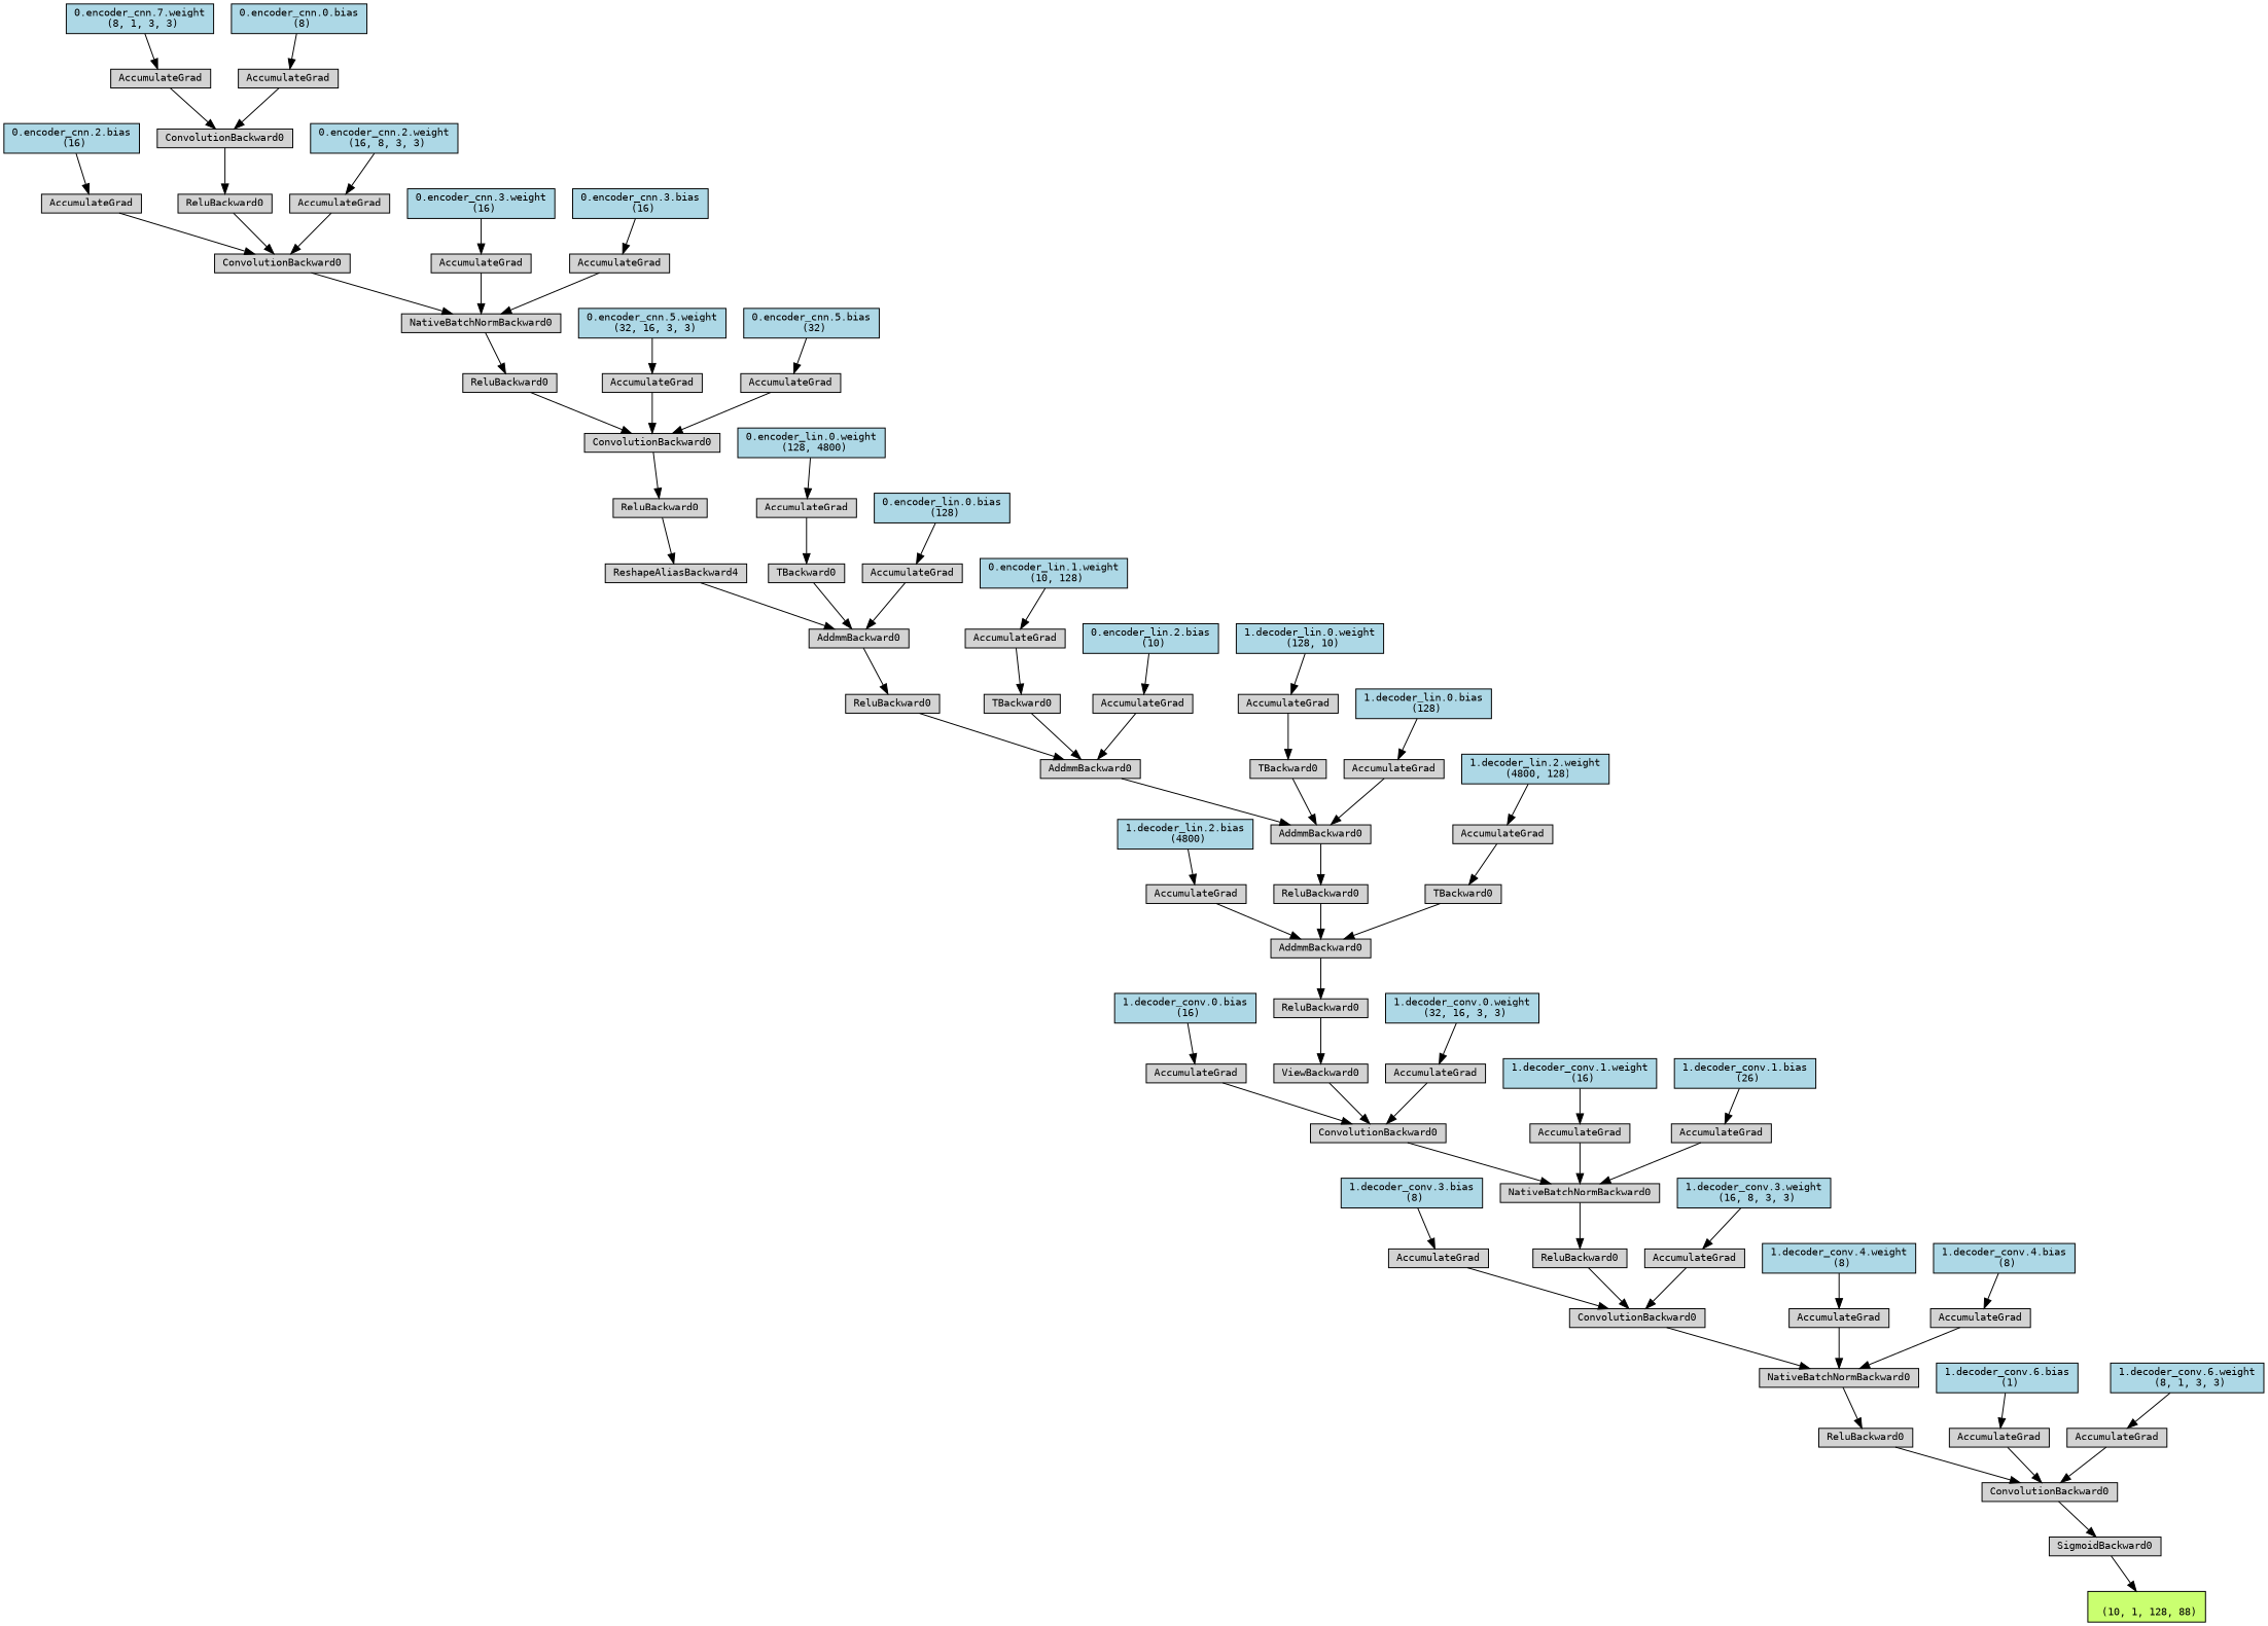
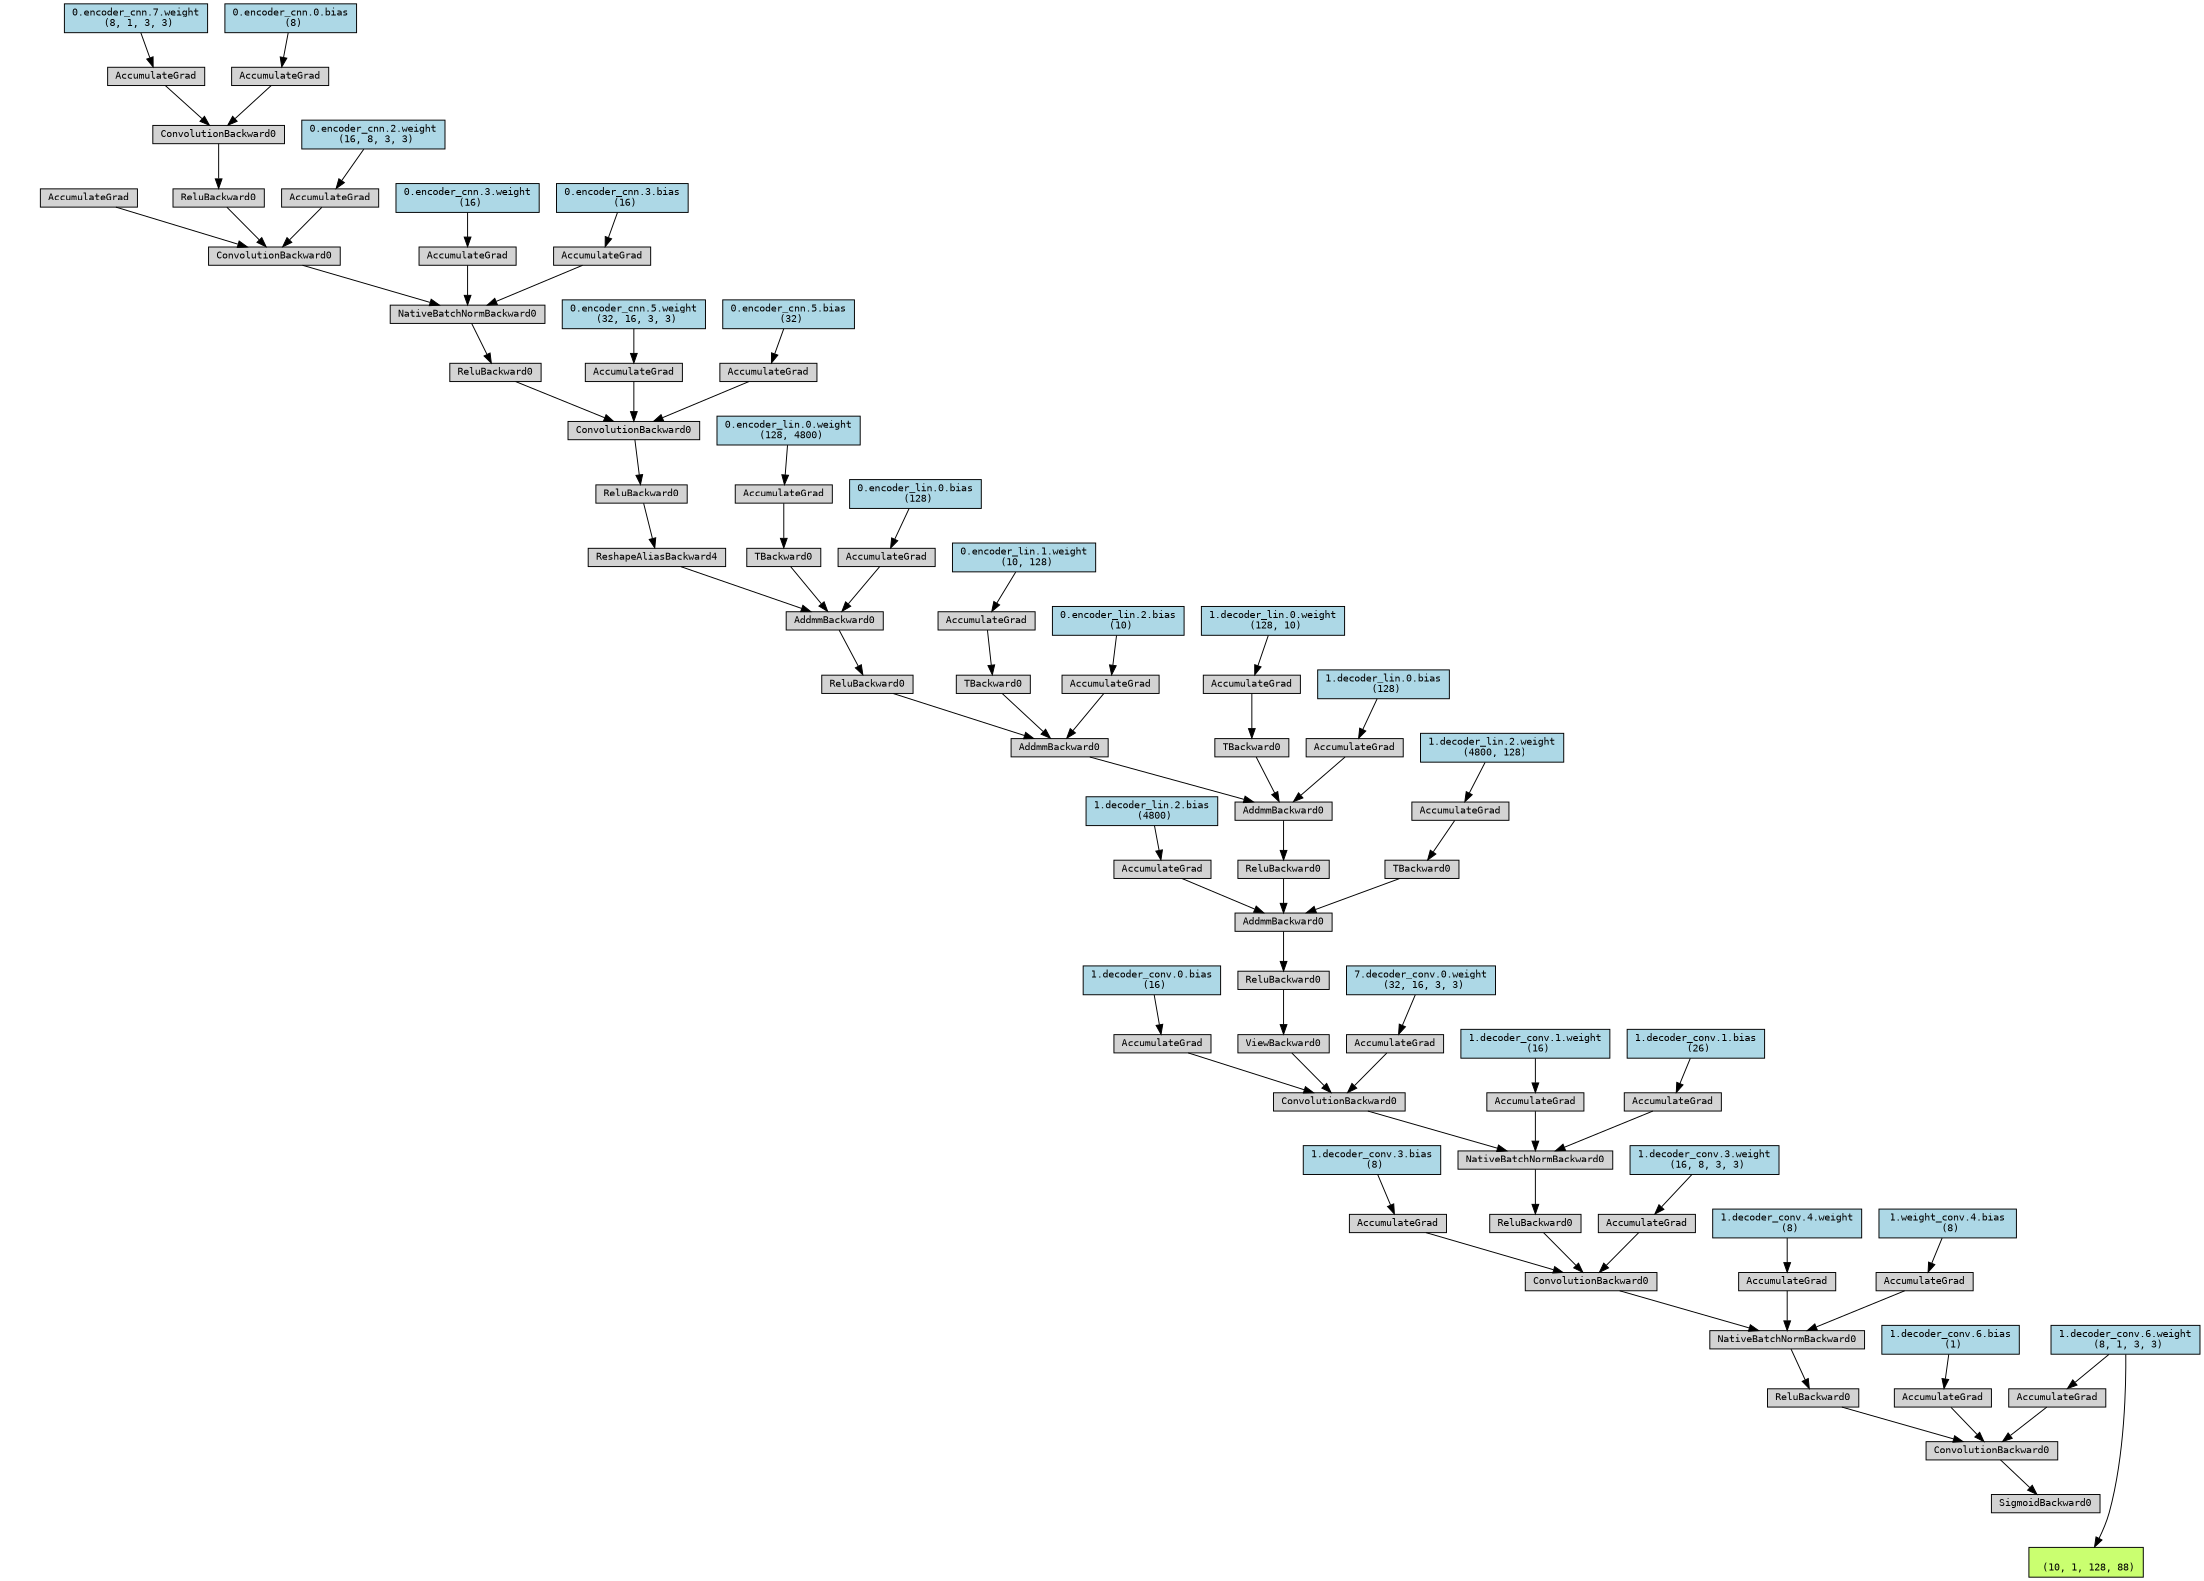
  digraph {
    node [align=left fontname=monospace fontsize=10 ranksep=0.1 shape=box style=filled]
    n1 [fillcolor=darkolivegreen1 height=0.2 label="\n (10, 1, 128, 88)"]
    n2 [height=0.2 label=SigmoidBackward0]
    n3 [height=0.2 label=ConvolutionBackward0]
    n4 [height=0.2 label=ReluBackward0]
    n5 [height=0.2 label=NativeBatchNormBackward0]
    n6 [height=0.2 label=ConvolutionBackward0]
    n7 [height=0.2 label=ReluBackward0]
    n8 [height=0.2 label=NativeBatchNormBackward0]
    n9 [height=0.2 label=ConvolutionBackward0]
    n10 [height=0.2 label=ViewBackward0]
    n11 [height=0.2 label=ReluBackward0]
    n12 [height=0.2 label=AddmmBackward0]
    n13 [height=0.2 label=AccumulateGrad]
    n14 [fillcolor=lightblue height=0.2 label="1.decoder_lin.2.bias\n (4800)"]
    n15 [height=0.2 label=ReluBackward0]
    n16 [height=0.2 label=AddmmBackward0]
    n17 [height=0.2 label=AccumulateGrad]
    n18 [fillcolor=lightblue height=0.2 label="1.decoder_lin.0.bias\n (128)"]
    n19 [height=0.2 label=AddmmBackward0]
    n20 [height=0.2 label=AccumulateGrad]
    n21 [fillcolor=lightblue height=0.2 label="0.encoder_lin.2.bias\n (10)"]
    n22 [height=0.2 label=ReluBackward0]
    n23 [height=0.2 label=AddmmBackward0]
    n24 [height=0.2 label=AccumulateGrad]
    n25 [fillcolor=lightblue height=0.2 label="0.encoder_lin.0.bias\n (128)"]
    n26 [height=0.2 label=ReshapeAliasBackward4]
    n27 [height=0.2 label=ReluBackward0]
    n28 [height=0.2 label=ConvolutionBackward0]
    n29 [height=0.2 label=ReluBackward0]
    n30 [height=0.2 label=NativeBatchNormBackward0]
    n31 [height=0.2 label=ConvolutionBackward0]
    n32 [height=0.2 label=ReluBackward0]
    n33 [height=0.2 label=ConvolutionBackward0]
    n34 [height=0.2 label=AccumulateGrad]
    n35 [fillcolor=lightblue height=0.2 label="0.encoder_cnn.7.weight\n (8, 1, 3, 3)"]
    n36 [height=0.2 label=AccumulateGrad]
    n37 [fillcolor=lightblue height=0.2 label="0.encoder_cnn.0.bias\n (8)"]
    n38 [height=0.2 label=AccumulateGrad]
    n39 [fillcolor=lightblue height=0.2 label="0.encoder_cnn.2.weight\n (16, 8, 3, 3)"]
    n40 [height=0.2 label=AccumulateGrad]
-   n41 [fillcolor=lightblue height=0.2 label="0.encoder_cnn.2.bias\n (16)"]
    n42 [height=0.2 label=AccumulateGrad]
    n43 [fillcolor=lightblue height=0.2 label="0.encoder_cnn.3.weight\n (16)"]
    n44 [height=0.2 label=AccumulateGrad]
    n45 [fillcolor=lightblue height=0.2 label="0.encoder_cnn.3.bias\n (16)"]
    n46 [height=0.2 label=AccumulateGrad]
    n47 [fillcolor=lightblue height=0.2 label="0.encoder_cnn.5.weight\n (32, 16, 3, 3)"]
    n48 [height=0.2 label=AccumulateGrad]
    n49 [fillcolor=lightblue height=0.2 label="0.encoder_cnn.5.bias\n (32)"]
    n50 [height=0.2 label=TBackward0]
    n51 [height=0.2 label=AccumulateGrad]
    n52 [fillcolor=lightblue height=0.2 label="0.encoder_lin.0.weight\n (128, 4800)"]
    n53 [height=0.2 label=TBackward0]
    n54 [height=0.2 label=AccumulateGrad]
    n55 [fillcolor=lightblue height=0.2 label="0.encoder_lin.1.weight\n (10, 128)"]
    n56 [height=0.2 label=TBackward0]
    n57 [height=0.2 label=AccumulateGrad]
    n58 [fillcolor=lightblue height=0.2 label="1.decoder_lin.0.weight\n (128, 10)"]
    n59 [height=0.2 label=TBackward0]
    n60 [height=0.2 label=AccumulateGrad]
    n61 [fillcolor=lightblue height=0.2 label="1.decoder_lin.2.weight\n (4800, 128)"]
    n62 [height=0.2 label=AccumulateGrad]
-   n63 [fillcolor=lightblue height=0.2 label="1.decoder_conv.0.weight\n (32, 16, 3, 3)"]
+   n63 [fillcolor=lightblue height=0.2 label="7.decoder_conv.0.weight\n (32, 16, 3, 3)"]
    n64 [height=0.2 label=AccumulateGrad]
    n65 [fillcolor=lightblue height=0.2 label="1.decoder_conv.0.bias\n (16)"]
    n66 [height=0.2 label=AccumulateGrad]
    n67 [fillcolor=lightblue height=0.2 label="1.decoder_conv.1.weight\n (16)"]
    n68 [height=0.2 label=AccumulateGrad]
    n69 [fillcolor=lightblue height=0.2 label="1.decoder_conv.1.bias\n (26)"]
    n70 [height=0.2 label=AccumulateGrad]
    n71 [fillcolor=lightblue height=0.2 label="1.decoder_conv.3.weight\n (16, 8, 3, 3)"]
    n72 [height=0.2 label=AccumulateGrad]
    n73 [fillcolor=lightblue height=0.2 label="1.decoder_conv.3.bias\n (8)"]
    n74 [height=0.2 label=AccumulateGrad]
    n75 [fillcolor=lightblue height=0.2 label="1.decoder_conv.4.weight\n (8)"]
    n76 [height=0.2 label=AccumulateGrad]
-   n77 [fillcolor=lightblue height=0.2 label="1.decoder_conv.4.bias\n (8)"]
+   n77 [fillcolor=lightblue height=0.2 label="1.weight_conv.4.bias\n (8)"]
    n78 [height=0.2 label=AccumulateGrad]
    n79 [fillcolor=lightblue height=0.2 label="1.decoder_conv.6.weight\n (8, 1, 3, 3)"]
    n80 [height=0.2 label=AccumulateGrad]
    n81 [fillcolor=lightblue height=0.2 label="1.decoder_conv.6.bias\n (1)"]
-   n2 -> n1
+   n79 -> n1
    n3 -> n2
    n4 -> n3
    n5 -> n4
    n6 -> n5
    n7 -> n6
    n8 -> n7
    n9 -> n8
    n10 -> n9
    n11 -> n10
    n12 -> n11
    n13 -> n12
    n14 -> n13
    n15 -> n12
    n16 -> n15
    n17 -> n16
    n18 -> n17
    n19 -> n16
    n20 -> n19
    n21 -> n20
    n22 -> n19
    n23 -> n22
    n24 -> n23
    n25 -> n24
    n26 -> n23
    n27 -> n26
    n28 -> n27
    n29 -> n28
    n30 -> n29
    n31 -> n30
    n32 -> n31
    n33 -> n32
    n34 -> n33
    n35 -> n34
    n36 -> n33
    n37 -> n36
    n38 -> n31
    n39 -> n38
    n40 -> n31
-   n41 -> n40
    n42 -> n30
    n43 -> n42
    n44 -> n30
    n45 -> n44
    n46 -> n28
    n47 -> n46
    n48 -> n28
    n49 -> n48
    n50 -> n23
    n51 -> n50
    n52 -> n51
    n53 -> n19
    n54 -> n53
    n55 -> n54
    n56 -> n16
    n57 -> n56
    n58 -> n57
    n59 -> n12
    n60 -> n59
    n61 -> n60
    n62 -> n9
    n63 -> n62
    n64 -> n9
    n65 -> n64
    n66 -> n8
    n67 -> n66
    n68 -> n8
    n69 -> n68
    n70 -> n6
    n71 -> n70
    n72 -> n6
    n73 -> n72
    n74 -> n5
    n75 -> n74
    n76 -> n5
    n77 -> n76
    n78 -> n3
    n79 -> n78
    n80 -> n3
    n81 -> n80
  }
